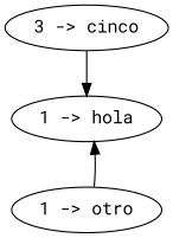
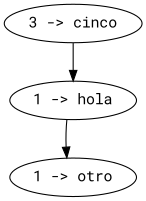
  digraph {
    fontname="Roboto Mono"
    node [fontname="Roboto Mono"]
    edge [fontname="Roboto Mono"]
    n1 [label="3 -> cinco"]
    n2 [label="1 -> hola"]
    n3 [label="1 -> otro"]
    n1 -> n2
-   n3 -> n2
+   n2 -> n3
  }
